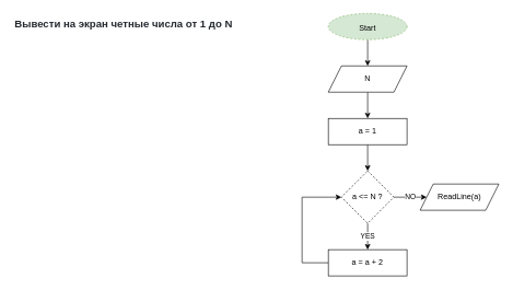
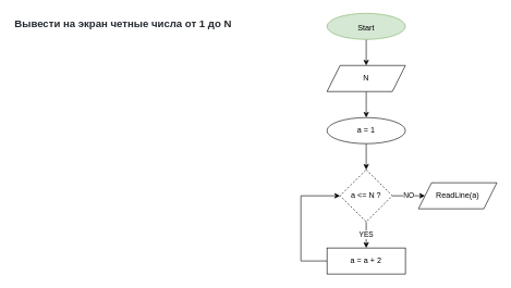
  <mxCell id="0" />
  <mxCell id="1" parent="0" />
  <mxCell id="2" value="&lt;b id=&quot;docs-internal-guid-db4ff26c-7fff-e1bf-cff5-354800a3f92f&quot; style=&quot;font-weight:normal;&quot;&gt;&lt;span style=&quot;font-size: 12pt; font-family: Arial; color: rgb(36, 41, 47); background-color: transparent; font-weight: 700; font-style: normal; font-variant: normal; text-decoration: none; vertical-align: baseline;&quot;&gt;Вывести на экран четные числа от 1 до N&lt;/span&gt;&lt;/b&gt;" style="text;whiteSpace=wrap;html=1;" parent="1" vertex="1"><mxGeometry width="360" height="30" as="geometry" x="20" y="20" /></mxCell>
  <mxCell id="3" style="edgeStyle=orthogonalEdgeStyle;rounded=0;orthogonalLoop=1;jettySize=auto;html=1;exitX=0.5;exitY=1;exitDx=0;exitDy=0;entryX=0.5;entryY=0;entryDx=0;entryDy=0;" parent="1" source="4" target="6" edge="1"><mxGeometry relative="1" as="geometry" /></mxCell>
- <mxCell id="4" value="&lt;font style=&quot;font-size: 12px;&quot;&gt;Start&lt;/font&gt;" style="ellipse;whiteSpace=wrap;html=1;fontSize=16;fillColor=#d5e8d4;strokeColor=#82b366;dashed=1;" parent="1" vertex="1"><mxGeometry x="500" width="120" height="40" as="geometry" y="20" /></mxCell>
+ <mxCell id="4" value="&lt;font style=&quot;font-size: 12px;&quot;&gt;Start&lt;/font&gt;" style="ellipse;whiteSpace=wrap;html=1;fontSize=16;fillColor=#d5e8d4;strokeColor=#82b366;" parent="1" vertex="1"><mxGeometry x="500" width="120" height="40" as="geometry" y="20" /></mxCell>
  <mxCell id="5" style="edgeStyle=orthogonalEdgeStyle;rounded=0;orthogonalLoop=1;jettySize=auto;html=1;exitX=0.5;exitY=1;exitDx=0;exitDy=0;entryX=0.5;entryY=0;entryDx=0;entryDy=0;" parent="1" source="6" target="8" edge="1"><mxGeometry relative="1" as="geometry" /></mxCell>
  <mxCell id="6" value="N" style="shape=parallelogram;perimeter=parallelogramPerimeter;whiteSpace=wrap;html=1;fixedSize=1;" parent="1" vertex="1"><mxGeometry x="500" y="100" width="120" height="40" as="geometry" /></mxCell>
  <mxCell id="7" style="edgeStyle=orthogonalEdgeStyle;rounded=0;orthogonalLoop=1;jettySize=auto;html=1;exitX=0.5;exitY=1;exitDx=0;exitDy=0;entryX=0.5;entryY=0;entryDx=0;entryDy=0;" parent="1" source="8" target="11" edge="1"><mxGeometry relative="1" as="geometry" /></mxCell>
- <mxCell id="8" value="a = 1" style="rounded=0;whiteSpace=wrap;html=1;" parent="1" vertex="1"><mxGeometry x="500" y="180" width="120" height="40" as="geometry" /></mxCell>
+ <mxCell id="8" value="a = 1" style="ellipse;whiteSpace=wrap;html=1;" parent="1" vertex="1"><mxGeometry x="500" y="180" width="120" height="40" as="geometry" /></mxCell>
  <mxCell id="9" value="YES" style="edgeStyle=orthogonalEdgeStyle;rounded=0;orthogonalLoop=1;jettySize=auto;html=1;exitX=0.5;exitY=1;exitDx=0;exitDy=0;entryX=0.5;entryY=0;entryDx=0;entryDy=0;" parent="1" source="11" target="13" edge="1"><mxGeometry relative="1" as="geometry" /></mxCell>
  <mxCell id="10" value="NO" style="edgeStyle=orthogonalEdgeStyle;rounded=0;orthogonalLoop=1;jettySize=auto;html=1;exitX=1;exitY=0.5;exitDx=0;exitDy=0;entryX=0;entryY=0.5;entryDx=0;entryDy=0;" parent="1" source="11" target="14" edge="1"><mxGeometry relative="1" as="geometry" /></mxCell>
  <mxCell id="11" value="a &amp;lt;= N ?" style="rhombus;whiteSpace=wrap;html=1;dashed=1;" parent="1" vertex="1"><mxGeometry x="520" y="260" width="80" height="80" as="geometry" /></mxCell>
  <mxCell id="12" style="edgeStyle=orthogonalEdgeStyle;rounded=0;orthogonalLoop=1;jettySize=auto;html=1;exitX=0;exitY=0.5;exitDx=0;exitDy=0;entryX=0;entryY=0.5;entryDx=0;entryDy=0;" parent="1" source="13" target="11" edge="1"><mxGeometry relative="1" as="geometry"><Array as="points"><mxPoint x="460" y="400" /><mxPoint x="460" y="300" /></Array></mxGeometry></mxCell>
  <mxCell id="13" value="a = a + 2" style="rounded=0;whiteSpace=wrap;html=1;" parent="1" vertex="1"><mxGeometry x="500" y="380" width="120" height="40" as="geometry" /></mxCell>
  <mxCell id="14" value="ReadLine(a)" style="shape=parallelogram;perimeter=parallelogramPerimeter;whiteSpace=wrap;html=1;fixedSize=1;" parent="1" vertex="1"><mxGeometry x="640" y="280" width="120" height="40" as="geometry" /></mxCell>
